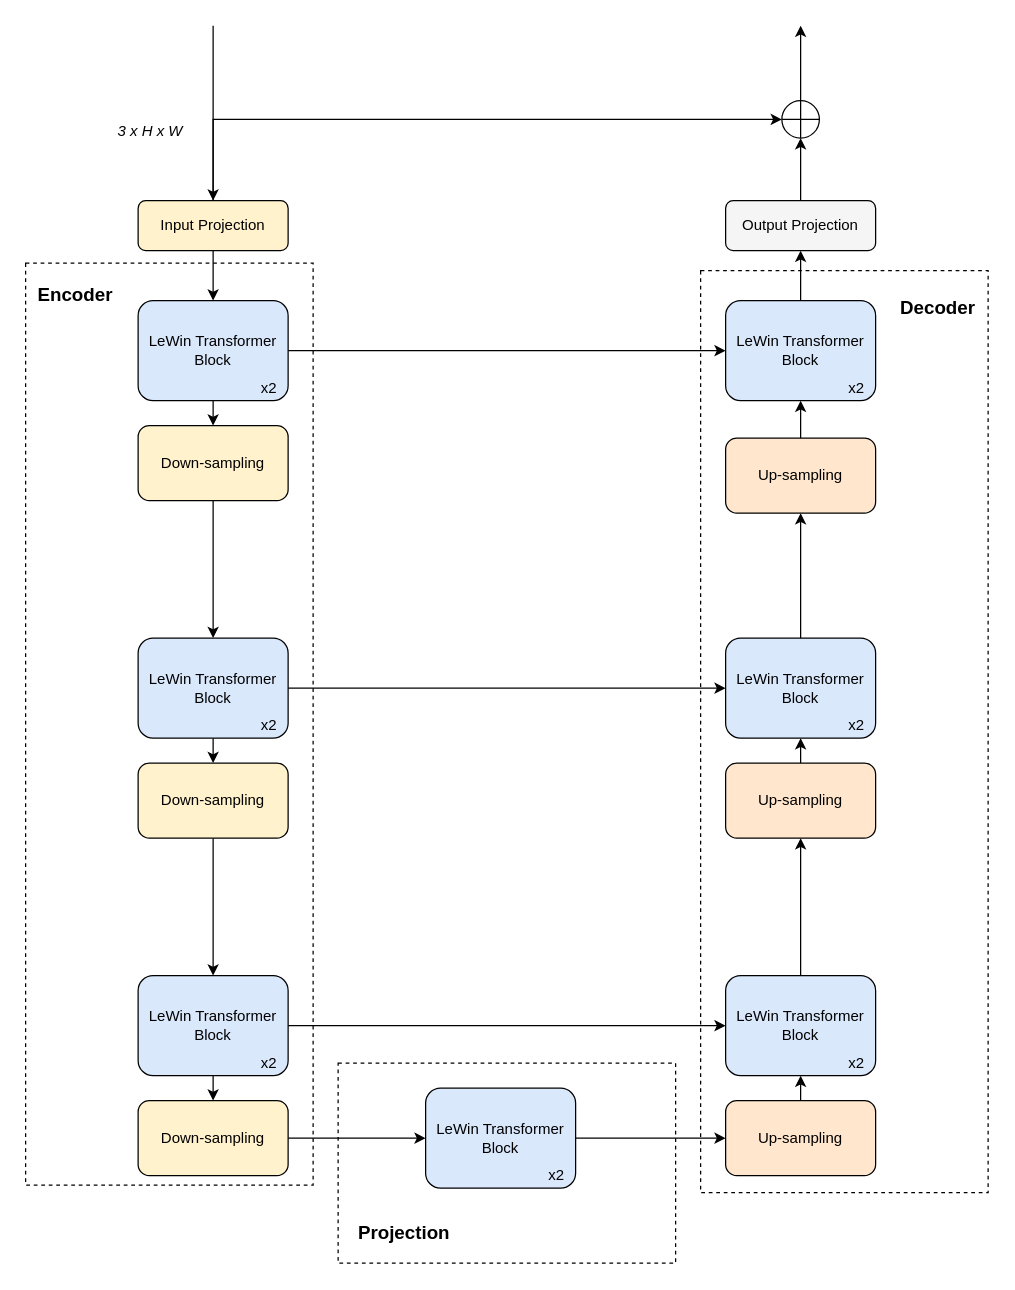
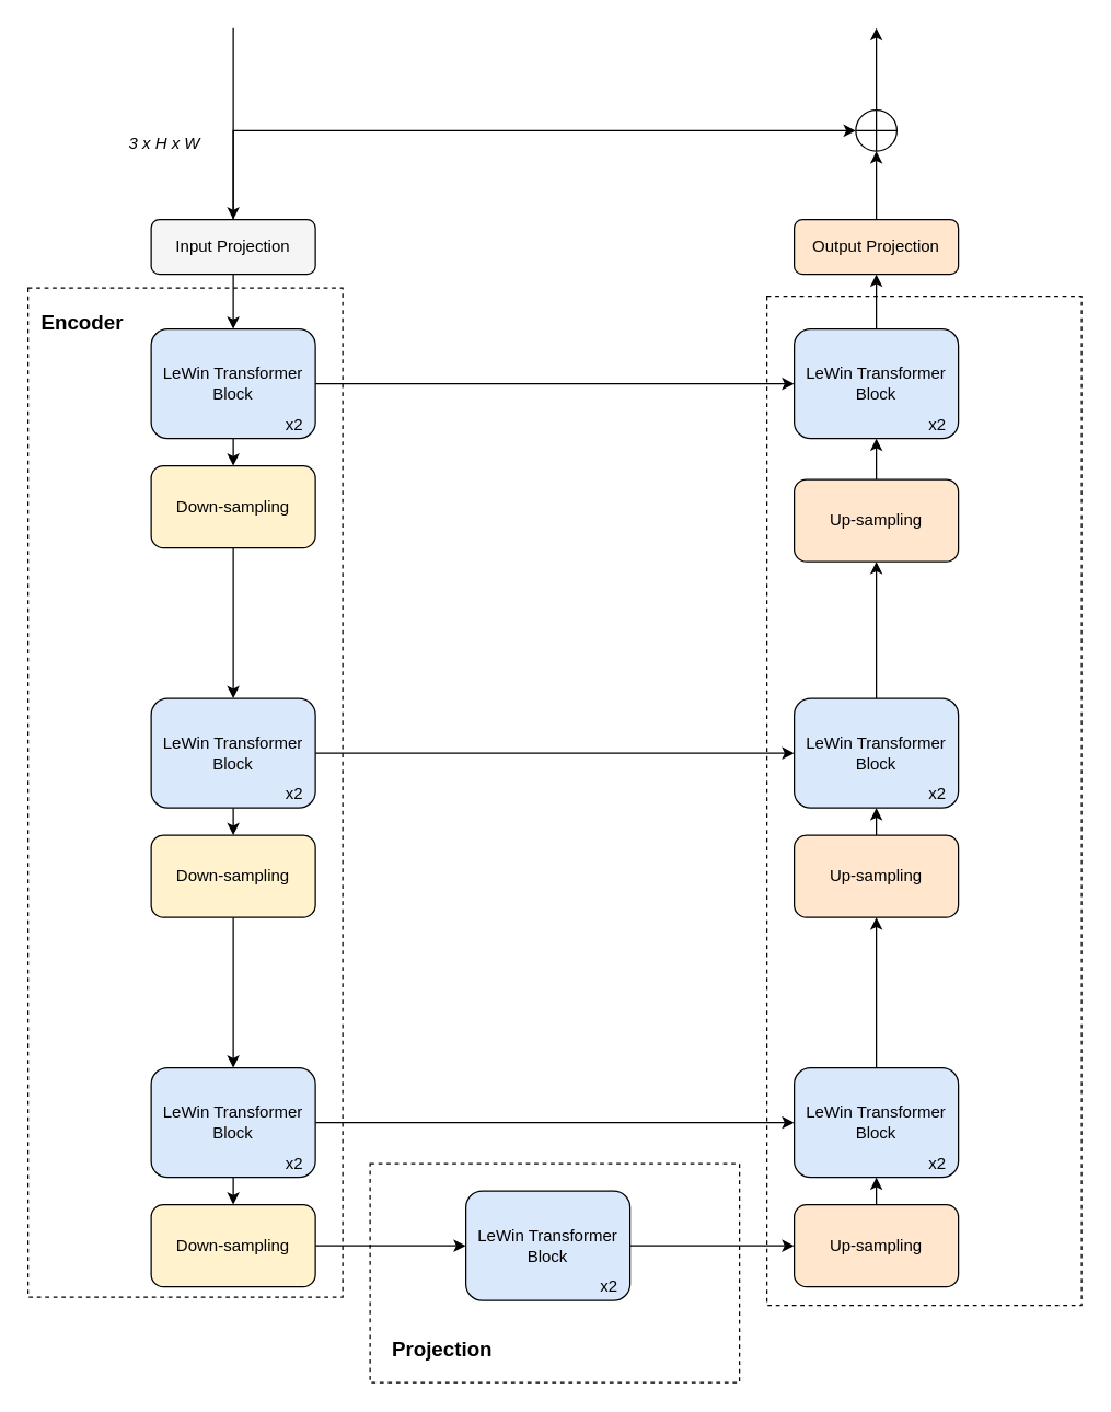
  <mxCell id="0" />
  <mxCell id="1" parent="0" />
  <mxCell id="2" value="" style="rounded=0;whiteSpace=wrap;html=1;shadow=0;glass=0;labelBackgroundColor=none;sketch=0;fontColor=default;strokeColor=default;fillColor=none;dashed=1;" vertex="1" parent="1"><mxGeometry x="20" y="210" width="230" height="737.5" as="geometry" /></mxCell>
  <mxCell id="3" value="" style="rounded=0;whiteSpace=wrap;html=1;shadow=0;glass=0;labelBackgroundColor=none;sketch=0;fontColor=default;strokeColor=default;fillColor=none;dashed=1;" vertex="1" parent="1"><mxGeometry x="270" y="850" width="270" height="160" as="geometry" /></mxCell>
  <mxCell id="4" value="" style="rounded=0;whiteSpace=wrap;html=1;shadow=0;glass=0;labelBackgroundColor=none;sketch=0;fontColor=default;strokeColor=default;fillColor=none;dashed=1;" vertex="1" parent="1"><mxGeometry x="560" y="216" width="230" height="737.5" as="geometry" /></mxCell>
  <mxCell id="5" value="" style="edgeStyle=orthogonalEdgeStyle;rounded=0;orthogonalLoop=1;jettySize=auto;html=1;fontColor=default;strokeColor=default;labelBackgroundColor=default;" edge="1" parent="1" source="8" target="11"><mxGeometry relative="1" as="geometry" /></mxCell>
  <mxCell id="6" style="edgeStyle=orthogonalEdgeStyle;rounded=0;orthogonalLoop=1;jettySize=auto;html=1;exitX=0.5;exitY=0;exitDx=0;exitDy=0;labelBackgroundColor=default;fontColor=#999999;strokeColor=default;startArrow=classic;startFill=1;endArrow=none;endFill=0;" edge="1" parent="1" source="8"><mxGeometry relative="1" as="geometry"><mxPoint x="170" y="20" as="targetPoint" /><Array as="points"><mxPoint x="170" y="140" /><mxPoint x="170" y="140" /></Array></mxGeometry></mxCell>
  <mxCell id="7" style="edgeStyle=orthogonalEdgeStyle;rounded=0;orthogonalLoop=1;jettySize=auto;html=1;exitX=0.5;exitY=0;exitDx=0;exitDy=0;entryX=0;entryY=0.5;entryDx=0;entryDy=0;labelBackgroundColor=default;fontColor=default;startArrow=none;startFill=0;endArrow=classic;endFill=1;strokeColor=default;" edge="1" parent="1" source="8" target="49"><mxGeometry relative="1" as="geometry" /></mxCell>
- <mxCell id="8" value="Input Projection" style="rounded=1;whiteSpace=wrap;html=1;fillColor=#fff2cc;strokeColor=default;fontColor=default;shadow=0;glass=0;sketch=0;labelBackgroundColor=none;" vertex="1" parent="1"><mxGeometry x="110" y="160" width="120" height="40" as="geometry" /></mxCell>
+ <mxCell id="8" value="Input Projection" style="rounded=1;whiteSpace=wrap;html=1;fillColor=#f5f5f5;strokeColor=default;fontColor=default;shadow=0;glass=0;sketch=0;labelBackgroundColor=none;" vertex="1" parent="1"><mxGeometry x="110" y="160" width="120" height="40" as="geometry" /></mxCell>
  <mxCell id="9" style="edgeStyle=orthogonalEdgeStyle;rounded=0;orthogonalLoop=1;jettySize=auto;html=1;exitX=0.5;exitY=1;exitDx=0;exitDy=0;entryX=0.5;entryY=0;entryDx=0;entryDy=0;labelBackgroundColor=default;fontColor=default;strokeColor=default;" edge="1" parent="1" source="11" target="22"><mxGeometry relative="1" as="geometry" /></mxCell>
  <mxCell id="10" style="edgeStyle=orthogonalEdgeStyle;rounded=0;orthogonalLoop=1;jettySize=auto;html=1;exitX=1;exitY=0.5;exitDx=0;exitDy=0;labelBackgroundColor=default;fontColor=default;startArrow=none;startFill=0;endArrow=classic;endFill=1;strokeColor=default;" edge="1" parent="1" source="11" target="40"><mxGeometry relative="1" as="geometry" /></mxCell>
  <mxCell id="11" value="LeWin Transformer Block" style="rounded=1;whiteSpace=wrap;html=1;fillColor=#dae8fc;strokeColor=#000000;shadow=0;glass=0;sketch=0;labelBackgroundColor=none;fontColor=default;" vertex="1" parent="1"><mxGeometry x="110" y="240" width="120" height="80" as="geometry" /></mxCell>
  <mxCell id="12" value="x2" style="text;html=1;strokeColor=none;fillColor=none;align=center;verticalAlign=middle;whiteSpace=wrap;rounded=0;shadow=0;glass=0;sketch=0;fontColor=default;labelBackgroundColor=none;" vertex="1" parent="1"><mxGeometry x="200" y="300" width="30" height="20" as="geometry" /></mxCell>
  <mxCell id="13" style="edgeStyle=orthogonalEdgeStyle;rounded=0;orthogonalLoop=1;jettySize=auto;html=1;exitX=0.5;exitY=1;exitDx=0;exitDy=0;entryX=0.5;entryY=0;entryDx=0;entryDy=0;labelBackgroundColor=default;fontColor=default;strokeColor=default;" edge="1" parent="1" source="15" target="24"><mxGeometry relative="1" as="geometry" /></mxCell>
  <mxCell id="14" style="edgeStyle=orthogonalEdgeStyle;rounded=0;orthogonalLoop=1;jettySize=auto;html=1;exitX=1;exitY=0.5;exitDx=0;exitDy=0;entryX=0;entryY=0.5;entryDx=0;entryDy=0;labelBackgroundColor=default;fontColor=default;startArrow=none;startFill=0;endArrow=classic;endFill=1;strokeColor=default;" edge="1" parent="1" source="15" target="37"><mxGeometry relative="1" as="geometry" /></mxCell>
  <mxCell id="15" value="LeWin Transformer Block" style="rounded=1;whiteSpace=wrap;html=1;fillColor=#dae8fc;strokeColor=#000000;shadow=0;glass=0;sketch=0;labelBackgroundColor=none;fontColor=default;" vertex="1" parent="1"><mxGeometry x="110" y="510" width="120" height="80" as="geometry" /></mxCell>
  <mxCell id="16" value="x2" style="text;html=1;strokeColor=none;fillColor=none;align=center;verticalAlign=middle;whiteSpace=wrap;rounded=0;shadow=0;glass=0;sketch=0;fontColor=default;labelBackgroundColor=none;" vertex="1" parent="1"><mxGeometry x="200" y="570" width="30" height="20" as="geometry" /></mxCell>
  <mxCell id="17" style="edgeStyle=orthogonalEdgeStyle;rounded=0;orthogonalLoop=1;jettySize=auto;html=1;exitX=0.5;exitY=1;exitDx=0;exitDy=0;entryX=0.5;entryY=0;entryDx=0;entryDy=0;labelBackgroundColor=default;fontColor=default;strokeColor=default;" edge="1" parent="1" source="19" target="26"><mxGeometry relative="1" as="geometry" /></mxCell>
  <mxCell id="18" style="edgeStyle=orthogonalEdgeStyle;rounded=0;orthogonalLoop=1;jettySize=auto;html=1;exitX=1;exitY=0.5;exitDx=0;exitDy=0;entryX=0;entryY=0.5;entryDx=0;entryDy=0;labelBackgroundColor=default;fontColor=default;startArrow=none;startFill=0;endArrow=classic;endFill=1;strokeColor=default;" edge="1" parent="1" source="19" target="34"><mxGeometry relative="1" as="geometry" /></mxCell>
  <mxCell id="19" value="LeWin Transformer Block" style="rounded=1;whiteSpace=wrap;html=1;fillColor=#dae8fc;strokeColor=default;shadow=0;glass=0;sketch=0;labelBackgroundColor=none;fontColor=default;" vertex="1" parent="1"><mxGeometry x="110" y="780" width="120" height="80" as="geometry" /></mxCell>
  <mxCell id="20" value="x2" style="text;html=1;strokeColor=none;fillColor=none;align=center;verticalAlign=middle;whiteSpace=wrap;rounded=0;shadow=0;glass=0;sketch=0;fontColor=default;labelBackgroundColor=none;" vertex="1" parent="1"><mxGeometry x="200" y="840" width="30" height="20" as="geometry" /></mxCell>
  <mxCell id="21" style="edgeStyle=orthogonalEdgeStyle;rounded=0;orthogonalLoop=1;jettySize=auto;html=1;exitX=0.5;exitY=1;exitDx=0;exitDy=0;labelBackgroundColor=default;fontColor=default;strokeColor=default;" edge="1" parent="1" source="22" target="15"><mxGeometry relative="1" as="geometry" /></mxCell>
  <mxCell id="22" value="Down-sampling" style="rounded=1;whiteSpace=wrap;html=1;shadow=0;glass=0;labelBackgroundColor=none;sketch=0;strokeColor=#000000;fillColor=#fff2cc;fontColor=default;" vertex="1" parent="1"><mxGeometry x="110" y="340" width="120" height="60" as="geometry" /></mxCell>
  <mxCell id="23" style="edgeStyle=orthogonalEdgeStyle;rounded=0;orthogonalLoop=1;jettySize=auto;html=1;exitX=0.5;exitY=1;exitDx=0;exitDy=0;labelBackgroundColor=default;fontColor=default;strokeColor=default;" edge="1" parent="1" source="24" target="19"><mxGeometry relative="1" as="geometry" /></mxCell>
  <mxCell id="24" value="Down-sampling" style="rounded=1;whiteSpace=wrap;html=1;shadow=0;glass=0;labelBackgroundColor=none;sketch=0;strokeColor=#000000;fillColor=#fff2cc;fontColor=default;" vertex="1" parent="1"><mxGeometry x="110" y="610" width="120" height="60" as="geometry" /></mxCell>
  <mxCell id="25" style="edgeStyle=orthogonalEdgeStyle;rounded=0;orthogonalLoop=1;jettySize=auto;html=1;exitX=1;exitY=0.5;exitDx=0;exitDy=0;labelBackgroundColor=default;fontColor=default;startArrow=none;startFill=0;endArrow=classic;endFill=1;strokeColor=default;" edge="1" parent="1" source="26" target="29"><mxGeometry relative="1" as="geometry" /></mxCell>
  <mxCell id="26" value="Down-sampling" style="rounded=1;whiteSpace=wrap;html=1;shadow=0;glass=0;labelBackgroundColor=none;sketch=0;strokeColor=#000000;fillColor=#fff2cc;fontColor=default;" vertex="1" parent="1"><mxGeometry x="110" y="880" width="120" height="60" as="geometry" /></mxCell>
  <mxCell id="27" value="&lt;i&gt;&lt;font&gt;3 x H x W&lt;/font&gt;&lt;/i&gt;" style="text;html=1;strokeColor=none;fillColor=none;align=center;verticalAlign=middle;whiteSpace=wrap;rounded=0;shadow=0;glass=0;labelBackgroundColor=none;sketch=0;fontColor=default;" vertex="1" parent="1"><mxGeometry x="90" y="90" width="60" height="30" as="geometry" /></mxCell>
  <mxCell id="28" style="edgeStyle=orthogonalEdgeStyle;rounded=0;orthogonalLoop=1;jettySize=auto;html=1;exitX=1;exitY=0.5;exitDx=0;exitDy=0;labelBackgroundColor=default;fontColor=default;startArrow=none;startFill=0;endArrow=classic;endFill=1;strokeColor=default;" edge="1" parent="1" source="29" target="32"><mxGeometry relative="1" as="geometry" /></mxCell>
  <mxCell id="29" value="LeWin Transformer Block" style="rounded=1;whiteSpace=wrap;html=1;fillColor=#dae8fc;strokeColor=default;shadow=0;glass=0;sketch=0;labelBackgroundColor=none;fontColor=default;" vertex="1" parent="1"><mxGeometry x="340" y="870" width="120" height="80" as="geometry" /></mxCell>
  <mxCell id="30" value="x2" style="text;html=1;strokeColor=none;fillColor=none;align=center;verticalAlign=middle;whiteSpace=wrap;rounded=0;shadow=0;glass=0;sketch=0;fontColor=default;labelBackgroundColor=none;" vertex="1" parent="1"><mxGeometry x="430" y="930" width="30" height="20" as="geometry" /></mxCell>
  <mxCell id="31" style="edgeStyle=orthogonalEdgeStyle;rounded=0;orthogonalLoop=1;jettySize=auto;html=1;exitX=0.5;exitY=0;exitDx=0;exitDy=0;entryX=0.5;entryY=1;entryDx=0;entryDy=0;labelBackgroundColor=default;fontColor=default;startArrow=none;startFill=0;endArrow=classic;endFill=1;strokeColor=default;" edge="1" parent="1" source="32" target="34"><mxGeometry relative="1" as="geometry" /></mxCell>
  <mxCell id="32" value="Up-sampling" style="rounded=1;whiteSpace=wrap;html=1;shadow=0;glass=0;labelBackgroundColor=none;sketch=0;strokeColor=#000000;fillColor=#ffe6cc;fontColor=default;" vertex="1" parent="1"><mxGeometry x="580" y="880" width="120" height="60" as="geometry" /></mxCell>
  <mxCell id="33" style="edgeStyle=orthogonalEdgeStyle;rounded=0;orthogonalLoop=1;jettySize=auto;html=1;exitX=0.5;exitY=0;exitDx=0;exitDy=0;labelBackgroundColor=default;fontColor=default;startArrow=none;startFill=0;endArrow=classic;endFill=1;strokeColor=default;" edge="1" parent="1" source="34" target="45"><mxGeometry relative="1" as="geometry" /></mxCell>
  <mxCell id="34" value="LeWin Transformer Block" style="rounded=1;whiteSpace=wrap;html=1;fillColor=#dae8fc;strokeColor=default;shadow=0;glass=0;sketch=0;labelBackgroundColor=none;fontColor=default;" vertex="1" parent="1"><mxGeometry x="580" y="780" width="120" height="80" as="geometry" /></mxCell>
  <mxCell id="35" value="x2" style="text;html=1;strokeColor=none;fillColor=none;align=center;verticalAlign=middle;whiteSpace=wrap;rounded=0;shadow=0;glass=0;sketch=0;fontColor=default;labelBackgroundColor=none;" vertex="1" parent="1"><mxGeometry x="670" y="840" width="30" height="20" as="geometry" /></mxCell>
  <mxCell id="36" style="edgeStyle=orthogonalEdgeStyle;rounded=0;orthogonalLoop=1;jettySize=auto;html=1;exitX=0.5;exitY=0;exitDx=0;exitDy=0;entryX=0.5;entryY=1;entryDx=0;entryDy=0;labelBackgroundColor=default;fontColor=default;startArrow=none;startFill=0;endArrow=classic;endFill=1;strokeColor=default;" edge="1" parent="1" source="37" target="47"><mxGeometry relative="1" as="geometry" /></mxCell>
  <mxCell id="37" value="LeWin Transformer Block" style="rounded=1;whiteSpace=wrap;html=1;fillColor=#dae8fc;strokeColor=default;shadow=0;glass=0;sketch=0;labelBackgroundColor=none;fontColor=default;" vertex="1" parent="1"><mxGeometry x="580" y="510" width="120" height="80" as="geometry" /></mxCell>
  <mxCell id="38" value="x2" style="text;html=1;strokeColor=none;fillColor=none;align=center;verticalAlign=middle;whiteSpace=wrap;rounded=0;shadow=0;glass=0;sketch=0;fontColor=default;labelBackgroundColor=none;" vertex="1" parent="1"><mxGeometry x="670" y="570" width="30" height="20" as="geometry" /></mxCell>
  <mxCell id="39" style="edgeStyle=orthogonalEdgeStyle;rounded=0;orthogonalLoop=1;jettySize=auto;html=1;exitX=0.5;exitY=0;exitDx=0;exitDy=0;entryX=0.5;entryY=1;entryDx=0;entryDy=0;labelBackgroundColor=default;fontColor=default;startArrow=none;startFill=0;endArrow=classic;endFill=1;strokeColor=default;" edge="1" parent="1" source="40" target="43"><mxGeometry relative="1" as="geometry" /></mxCell>
  <mxCell id="40" value="LeWin Transformer Block" style="rounded=1;whiteSpace=wrap;html=1;fillColor=#dae8fc;strokeColor=default;shadow=0;glass=0;sketch=0;labelBackgroundColor=none;fontColor=default;" vertex="1" parent="1"><mxGeometry x="580" y="240" width="120" height="80" as="geometry" /></mxCell>
  <mxCell id="41" value="x2" style="text;html=1;strokeColor=none;fillColor=none;align=center;verticalAlign=middle;whiteSpace=wrap;rounded=0;shadow=0;glass=0;sketch=0;fontColor=default;labelBackgroundColor=none;" vertex="1" parent="1"><mxGeometry x="670" y="300" width="30" height="20" as="geometry" /></mxCell>
  <mxCell id="42" style="edgeStyle=orthogonalEdgeStyle;rounded=0;orthogonalLoop=1;jettySize=auto;html=1;exitX=0.5;exitY=0;exitDx=0;exitDy=0;entryX=0.5;entryY=1;entryDx=0;entryDy=0;labelBackgroundColor=default;fontColor=default;startArrow=none;startFill=0;endArrow=classic;endFill=1;strokeColor=default;" edge="1" parent="1" source="43" target="49"><mxGeometry relative="1" as="geometry" /></mxCell>
- <mxCell id="43" value="Output Projection" style="rounded=1;whiteSpace=wrap;html=1;fillColor=#f5f5f5;strokeColor=default;fontColor=default;shadow=0;glass=0;sketch=0;labelBackgroundColor=none;" vertex="1" parent="1"><mxGeometry x="580" y="160" width="120" height="40" as="geometry" /></mxCell>
+ <mxCell id="43" value="Output Projection" style="rounded=1;whiteSpace=wrap;html=1;fillColor=#ffe6cc;strokeColor=default;fontColor=default;shadow=0;glass=0;sketch=0;labelBackgroundColor=none;" vertex="1" parent="1"><mxGeometry x="580" y="160" width="120" height="40" as="geometry" /></mxCell>
  <mxCell id="44" style="edgeStyle=orthogonalEdgeStyle;rounded=0;orthogonalLoop=1;jettySize=auto;html=1;exitX=0.5;exitY=0;exitDx=0;exitDy=0;entryX=0.5;entryY=1;entryDx=0;entryDy=0;labelBackgroundColor=default;fontColor=default;startArrow=none;startFill=0;endArrow=classic;endFill=1;strokeColor=default;" edge="1" parent="1" source="45" target="37"><mxGeometry relative="1" as="geometry" /></mxCell>
  <mxCell id="45" value="Up-sampling" style="rounded=1;whiteSpace=wrap;html=1;shadow=0;glass=0;labelBackgroundColor=none;sketch=0;strokeColor=#000000;fillColor=#ffe6cc;fontColor=default;" vertex="1" parent="1"><mxGeometry x="580" y="610" width="120" height="60" as="geometry" /></mxCell>
  <mxCell id="46" style="edgeStyle=orthogonalEdgeStyle;rounded=0;orthogonalLoop=1;jettySize=auto;html=1;exitX=0.5;exitY=0;exitDx=0;exitDy=0;entryX=0.5;entryY=1;entryDx=0;entryDy=0;labelBackgroundColor=default;fontColor=default;startArrow=none;startFill=0;endArrow=classic;endFill=1;strokeColor=default;" edge="1" parent="1" source="47" target="40"><mxGeometry relative="1" as="geometry" /></mxCell>
  <mxCell id="47" value="Up-sampling" style="rounded=1;whiteSpace=wrap;html=1;shadow=0;glass=0;labelBackgroundColor=none;sketch=0;strokeColor=#000000;fillColor=#ffe6cc;fontColor=default;" vertex="1" parent="1"><mxGeometry x="580" y="350" width="120" height="60" as="geometry" /></mxCell>
  <mxCell id="48" style="edgeStyle=orthogonalEdgeStyle;rounded=0;orthogonalLoop=1;jettySize=auto;html=1;exitX=0.5;exitY=0;exitDx=0;exitDy=0;labelBackgroundColor=default;fontColor=default;startArrow=none;startFill=0;endArrow=classic;endFill=1;strokeColor=default;" edge="1" parent="1" source="49"><mxGeometry relative="1" as="geometry"><mxPoint x="640" y="20" as="targetPoint" /></mxGeometry></mxCell>
  <mxCell id="49" value="" style="shape=orEllipse;perimeter=ellipsePerimeter;whiteSpace=wrap;html=1;backgroundOutline=1;rounded=1;shadow=0;glass=0;labelBackgroundColor=none;sketch=0;fontColor=default;strokeColor=default;fillColor=default;" vertex="1" parent="1"><mxGeometry x="625" y="80" width="30" height="30" as="geometry" /></mxCell>
  <mxCell id="50" value="&lt;b&gt;&lt;font style=&quot;font-size: 15px&quot;&gt;Encoder&lt;/font&gt;&lt;/b&gt;" style="text;html=1;strokeColor=none;fillColor=none;align=center;verticalAlign=middle;whiteSpace=wrap;rounded=0;shadow=0;glass=0;dashed=1;labelBackgroundColor=none;sketch=0;fontColor=default;" vertex="1" parent="1"><mxGeometry x="20" y="210" width="80" height="50" as="geometry" /></mxCell>
- <mxCell id="51" value="&lt;b&gt;&lt;font style=&quot;font-size: 15px&quot;&gt;Decoder&lt;/font&gt;&lt;/b&gt;" style="text;html=1;strokeColor=none;fillColor=none;align=center;verticalAlign=middle;whiteSpace=wrap;rounded=0;shadow=0;glass=0;dashed=1;labelBackgroundColor=none;sketch=0;fontColor=default;" vertex="1" parent="1"><mxGeometry x="710" y="220" width="80" height="50" as="geometry" /></mxCell>
  <mxCell id="52" value="&lt;span style=&quot;font-size: 15px&quot;&gt;&lt;b&gt;Projection&lt;/b&gt;&lt;/span&gt;" style="text;html=1;strokeColor=none;fillColor=none;align=center;verticalAlign=middle;whiteSpace=wrap;rounded=0;shadow=0;glass=0;dashed=1;labelBackgroundColor=none;sketch=0;fontColor=default;" vertex="1" parent="1"><mxGeometry x="283" y="960" width="80" height="50" as="geometry" /></mxCell>
